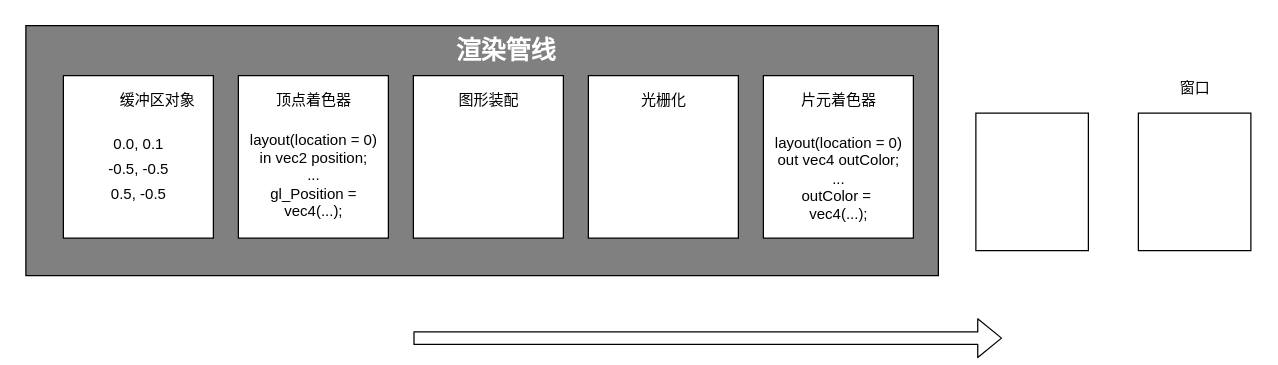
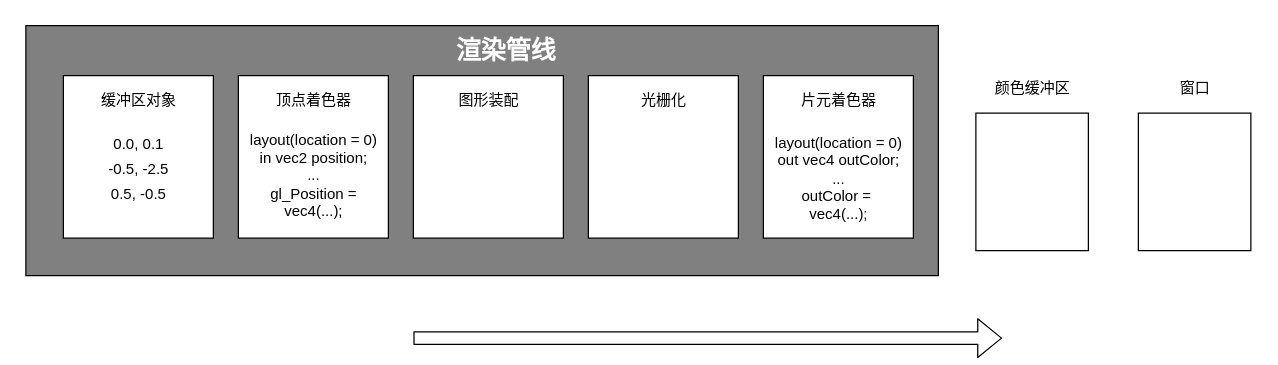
  <mxCell id="0" />
  <mxCell id="1" parent="0" />
  <mxCell id="2" value="" style="rounded=0;whiteSpace=wrap;html=1;fillColor=#808080;" parent="1" vertex="1"><mxGeometry x="20" y="20" width="730" height="200" as="geometry" /></mxCell>
  <mxCell id="3" value="" style="rounded=0;whiteSpace=wrap;html=1;" parent="1" vertex="1"><mxGeometry x="50" y="60" width="120" height="130" as="geometry" /></mxCell>
- <mxCell id="4" value="缓冲区对象" style="text;html=1;resizable=0;autosize=1;align=center;verticalAlign=middle;points=[];fillColor=none;strokeColor=none;rounded=0;" parent="1" vertex="1"><mxGeometry x="85" y="70" width="80" height="20" as="geometry" /></mxCell>
+ <mxCell id="4" value="缓冲区对象" style="text;html=1;resizable=0;autosize=1;align=center;verticalAlign=middle;points=[];fillColor=none;strokeColor=none;rounded=0;" parent="1" vertex="1"><mxGeometry x="70" y="70" width="80" height="20" as="geometry" /></mxCell>
  <mxCell id="5" value="0.0, 0.1" style="text;html=1;resizable=0;autosize=1;align=center;verticalAlign=middle;points=[];fillColor=none;strokeColor=none;rounded=0;" parent="1" vertex="1"><mxGeometry x="80" y="105" width="60" height="20" as="geometry" /></mxCell>
- <mxCell id="6" value="-0.5, -0.5" style="text;html=1;resizable=0;autosize=1;align=center;verticalAlign=middle;points=[];fillColor=none;strokeColor=none;rounded=0;" parent="1" vertex="1"><mxGeometry x="80" y="125" width="60" height="20" as="geometry" /></mxCell>
+ <mxCell id="6" value="-0.5, -2.5" style="text;html=1;resizable=0;autosize=1;align=center;verticalAlign=middle;points=[];fillColor=none;strokeColor=none;rounded=0;" parent="1" vertex="1"><mxGeometry x="80" y="125" width="60" height="20" as="geometry" /></mxCell>
  <mxCell id="7" value="0.5, -0.5" style="text;html=1;resizable=0;autosize=1;align=center;verticalAlign=middle;points=[];fillColor=none;strokeColor=none;rounded=0;" parent="1" vertex="1"><mxGeometry x="80" y="145" width="60" height="20" as="geometry" /></mxCell>
  <mxCell id="8" value="" style="rounded=0;whiteSpace=wrap;html=1;" parent="1" vertex="1"><mxGeometry x="190" y="60" width="120" height="130" as="geometry" /></mxCell>
  <mxCell id="9" value="顶点着色器" style="text;html=1;resizable=0;autosize=1;align=center;verticalAlign=middle;points=[];fillColor=none;strokeColor=none;rounded=0;" parent="1" vertex="1"><mxGeometry x="210" y="70" width="80" height="20" as="geometry" /></mxCell>
  <mxCell id="10" value="" style="rounded=0;whiteSpace=wrap;html=1;" parent="1" vertex="1"><mxGeometry x="330" y="60" width="120" height="130" as="geometry" /></mxCell>
  <mxCell id="11" value="图形装配" style="text;html=1;resizable=0;autosize=1;align=center;verticalAlign=middle;points=[];fillColor=none;strokeColor=none;rounded=0;" parent="1" vertex="1"><mxGeometry x="360" y="70" width="60" height="20" as="geometry" /></mxCell>
  <mxCell id="12" value="" style="rounded=0;whiteSpace=wrap;html=1;" parent="1" vertex="1"><mxGeometry x="470" y="60" width="120" height="130" as="geometry" /></mxCell>
  <mxCell id="13" value="光栅化" style="text;html=1;resizable=0;autosize=1;align=center;verticalAlign=middle;points=[];fillColor=none;strokeColor=none;rounded=0;" parent="1" vertex="1"><mxGeometry x="505" y="70" width="50" height="20" as="geometry" /></mxCell>
  <mxCell id="14" value="" style="rounded=0;whiteSpace=wrap;html=1;" parent="1" vertex="1"><mxGeometry x="610" y="60" width="120" height="130" as="geometry" /></mxCell>
  <mxCell id="15" value="片元着色器" style="text;html=1;resizable=0;autosize=1;align=center;verticalAlign=middle;points=[];fillColor=none;strokeColor=none;rounded=0;" parent="1" vertex="1"><mxGeometry x="630" y="70" width="80" height="20" as="geometry" /></mxCell>
  <mxCell id="16" value="" style="shape=flexArrow;endArrow=classic;html=1;" parent="1" edge="1"><mxGeometry width="50" height="50" relative="1" as="geometry"><mxPoint x="330" y="270" as="sourcePoint" /><mxPoint x="801" y="270" as="targetPoint" /></mxGeometry></mxCell>
  <mxCell id="17" value="" style="rounded=0;whiteSpace=wrap;html=1;fillColor=#FFFFFF;" parent="1" vertex="1"><mxGeometry x="780" y="90" width="90" height="110" as="geometry" /></mxCell>
+ <mxCell id="18" value="颜色缓冲区" style="text;html=1;resizable=0;autosize=1;align=center;verticalAlign=middle;points=[];fillColor=none;strokeColor=none;rounded=0;" parent="1" vertex="1"><mxGeometry x="785" y="60" width="80" height="20" as="geometry" /></mxCell>
  <mxCell id="19" value="" style="rounded=0;whiteSpace=wrap;html=1;fillColor=#FFFFFF;" parent="1" vertex="1"><mxGeometry x="910" y="90" width="90" height="110" as="geometry" /></mxCell>
  <mxCell id="20" value="窗口" style="text;html=1;resizable=0;autosize=1;align=center;verticalAlign=middle;points=[];fillColor=none;strokeColor=none;rounded=0;" parent="1" vertex="1"><mxGeometry x="935" y="60" width="40" height="20" as="geometry" /></mxCell>
  <mxCell id="21" value="&lt;font color=&quot;#ffffff&quot; size=&quot;1&quot;&gt;&lt;b style=&quot;font-size: 20px&quot;&gt;渲染管线&lt;/b&gt;&lt;/font&gt;" style="text;html=1;resizable=0;autosize=1;align=center;verticalAlign=middle;points=[];fillColor=none;strokeColor=none;rounded=0;" parent="1" vertex="1"><mxGeometry x="354" y="29" width="100" height="20" as="geometry" /></mxCell>
  <mxCell id="22" value="layout(location = 0) &lt;br&gt;in vec2 position;&lt;br&gt;...&lt;br&gt;gl_Position = &lt;br&gt;vec4(...);" style="text;html=1;resizable=0;autosize=1;align=center;verticalAlign=middle;points=[];fillColor=none;strokeColor=none;rounded=0;" parent="1" vertex="1"><mxGeometry x="190" y="100" width="120" height="80" as="geometry" /></mxCell>
  <mxCell id="23" value="&lt;br&gt;layout(location = 0) &lt;br&gt;out vec4 outColor;&lt;br&gt;...&lt;br&gt;outColor =&amp;nbsp;&lt;br&gt;vec4(...);" style="text;html=1;resizable=0;autosize=1;align=center;verticalAlign=middle;points=[];fillColor=none;strokeColor=none;rounded=0;" parent="1" vertex="1"><mxGeometry x="610" y="90" width="120" height="90" as="geometry" /></mxCell>
